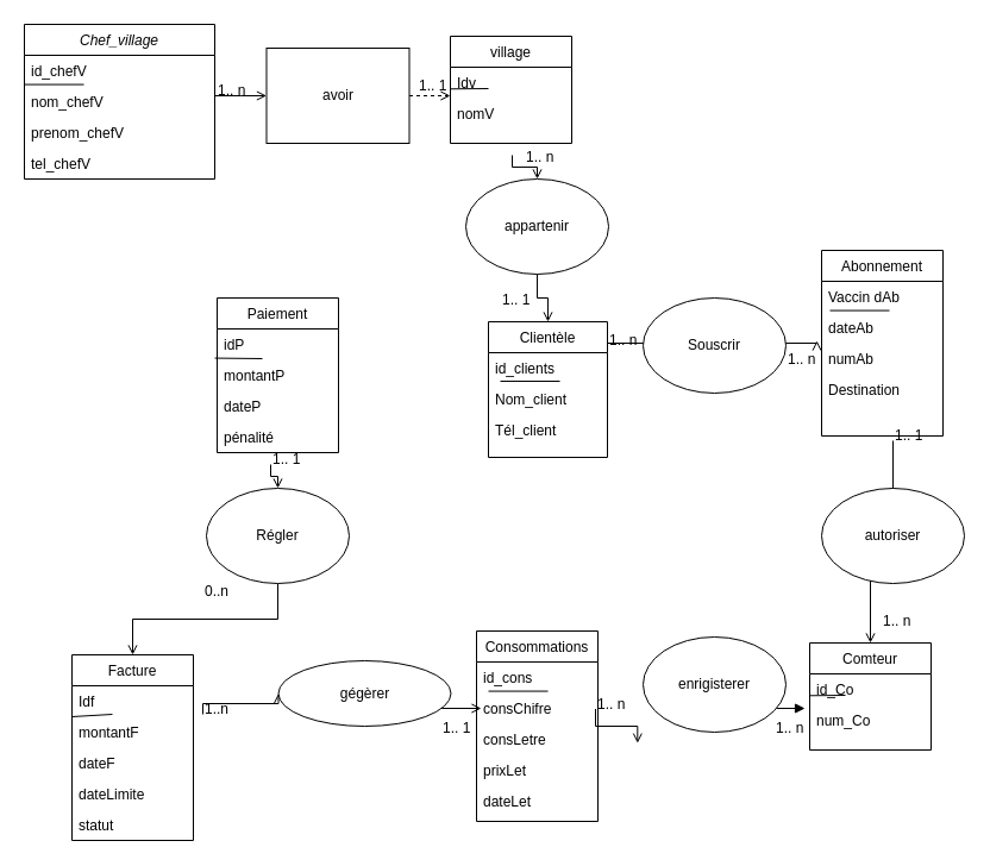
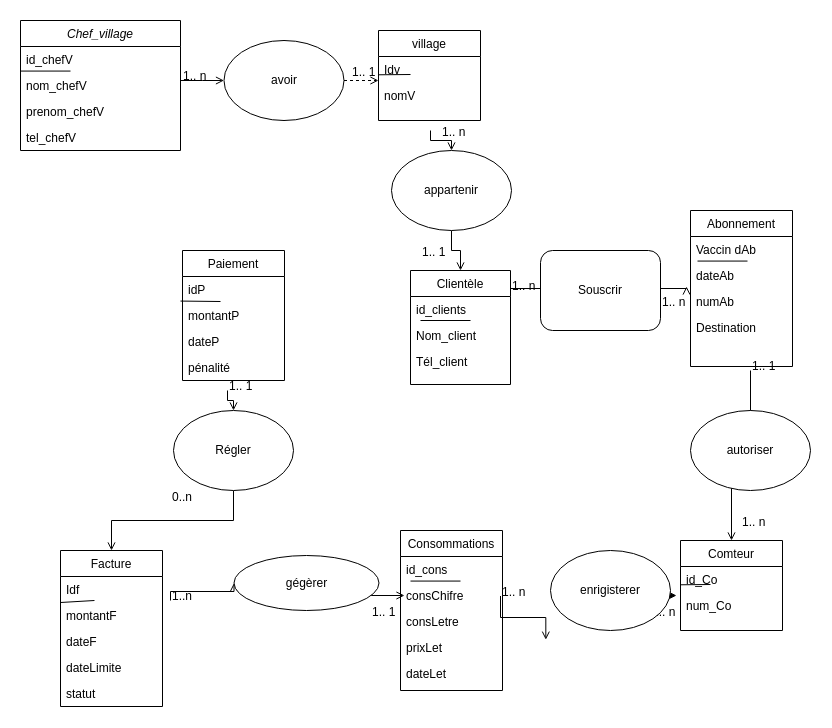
  <mxCell id="0" />
  <mxCell id="1" parent="0" />
  <mxCell id="2" value="Chef_village" style="swimlane;fontStyle=2;align=center;verticalAlign=top;childLayout=stackLayout;horizontal=1;startSize=26;horizontalStack=0;resizeParent=1;resizeLast=0;collapsible=1;marginBottom=0;rounded=0;shadow=0;strokeWidth=1;" parent="1" vertex="1"><mxGeometry x="20" y="20" width="160" height="130" as="geometry"><mxRectangle x="230" y="140" width="160" height="26" as="alternateBounds" /></mxGeometry></mxCell>
  <mxCell id="3" value="id_chefV" style="text;align=left;verticalAlign=top;spacingLeft=4;spacingRight=4;overflow=hidden;rotatable=0;points=[[0,0.5],[1,0.5]];portConstraint=eastwest;" parent="2" vertex="1"><mxGeometry y="26" width="160" height="26" as="geometry" /></mxCell>
  <mxCell id="4" value="" style="endArrow=none;html=1;rounded=0;" edge="1" parent="2"><mxGeometry width="50" height="50" relative="1" as="geometry"><mxPoint y="50.57" as="sourcePoint" /><mxPoint x="50" y="50.57" as="targetPoint" /></mxGeometry></mxCell>
  <mxCell id="5" value="nom_chefV" style="text;align=left;verticalAlign=top;spacingLeft=4;spacingRight=4;overflow=hidden;rotatable=0;points=[[0,0.5],[1,0.5]];portConstraint=eastwest;rounded=0;shadow=0;html=0;" parent="2" vertex="1"><mxGeometry y="52" width="160" height="26" as="geometry" /></mxCell>
  <mxCell id="6" value="prenom_chefV" style="text;align=left;verticalAlign=top;spacingLeft=4;spacingRight=4;overflow=hidden;rotatable=0;points=[[0,0.5],[1,0.5]];portConstraint=eastwest;rounded=0;shadow=0;html=0;" parent="2" vertex="1"><mxGeometry y="78" width="160" height="26" as="geometry" /></mxCell>
  <mxCell id="7" value="tel_chefV" style="text;align=left;verticalAlign=top;spacingLeft=4;spacingRight=4;overflow=hidden;rotatable=0;points=[[0,0.5],[1,0.5]];portConstraint=eastwest;rounded=0;shadow=0;html=0;" vertex="1" parent="2"><mxGeometry y="104" width="160" height="26" as="geometry" /></mxCell>
  <mxCell id="8" style="edgeStyle=orthogonalEdgeStyle;rounded=0;orthogonalLoop=1;jettySize=auto;html=1;exitX=1;exitY=0.5;exitDx=0;exitDy=0;" edge="1" parent="2" source="5" target="5"><mxGeometry relative="1" as="geometry" /></mxCell>
  <mxCell id="9" value="Clientèle" style="swimlane;fontStyle=0;align=center;verticalAlign=top;childLayout=stackLayout;horizontal=1;startSize=26;horizontalStack=0;resizeParent=1;resizeLast=0;collapsible=1;marginBottom=0;rounded=0;shadow=0;strokeWidth=1;" parent="1" vertex="1"><mxGeometry x="410" y="270" width="100" height="114" as="geometry"><mxRectangle x="340" y="380" width="170" height="26" as="alternateBounds" /></mxGeometry></mxCell>
  <mxCell id="10" value="id_clients" style="text;align=left;verticalAlign=top;spacingLeft=4;spacingRight=4;overflow=hidden;rotatable=0;points=[[0,0.5],[1,0.5]];portConstraint=eastwest;" parent="9" vertex="1"><mxGeometry y="26" width="100" height="26" as="geometry" /></mxCell>
  <mxCell id="11" value="" style="endArrow=none;html=1;rounded=0;" edge="1" parent="9"><mxGeometry width="50" height="50" relative="1" as="geometry"><mxPoint x="10" y="50" as="sourcePoint" /><mxPoint x="60" y="50" as="targetPoint" /></mxGeometry></mxCell>
  <mxCell id="12" value="Nom_client" style="text;align=left;verticalAlign=top;spacingLeft=4;spacingRight=4;overflow=hidden;rotatable=0;points=[[0,0.5],[1,0.5]];portConstraint=eastwest;" vertex="1" parent="9"><mxGeometry y="52" width="100" height="26" as="geometry" /></mxCell>
  <mxCell id="13" value="Tél_client" style="text;align=left;verticalAlign=top;spacingLeft=4;spacingRight=4;overflow=hidden;rotatable=0;points=[[0,0.5],[1,0.5]];portConstraint=eastwest;" vertex="1" parent="9"><mxGeometry y="78" width="100" height="26" as="geometry" /></mxCell>
  <mxCell id="14" value="village" style="swimlane;fontStyle=0;align=center;verticalAlign=top;childLayout=stackLayout;horizontal=1;startSize=26;horizontalStack=0;resizeParent=1;resizeLast=0;collapsible=1;marginBottom=0;rounded=0;shadow=0;strokeWidth=1;" parent="1" vertex="1"><mxGeometry x="378" y="30" width="102" height="90" as="geometry"><mxRectangle x="550" y="140" width="160" height="26" as="alternateBounds" /></mxGeometry></mxCell>
  <mxCell id="15" value="Idv" style="text;align=left;verticalAlign=top;spacingLeft=4;spacingRight=4;overflow=hidden;rotatable=0;points=[[0,0.5],[1,0.5]];portConstraint=eastwest;" parent="14" vertex="1"><mxGeometry y="26" width="102" height="26" as="geometry" /></mxCell>
  <mxCell id="16" value="" style="endArrow=none;html=1;rounded=0;" edge="1" parent="14"><mxGeometry width="50" height="50" relative="1" as="geometry"><mxPoint y="44.29" as="sourcePoint" /><mxPoint x="32" y="44" as="targetPoint" /></mxGeometry></mxCell>
  <mxCell id="17" value="nomV" style="text;align=left;verticalAlign=top;spacingLeft=4;spacingRight=4;overflow=hidden;rotatable=0;points=[[0,0.5],[1,0.5]];portConstraint=eastwest;rounded=0;shadow=0;html=0;" parent="14" vertex="1"><mxGeometry y="52" width="102" height="26" as="geometry" /></mxCell>
  <mxCell id="18" value="" style="endArrow=open;shadow=0;strokeWidth=1;rounded=0;curved=0;endFill=1;edgeStyle=elbowEdgeStyle;elbow=vertical;dashed=1;" parent="1" source="67" target="14" edge="1"><mxGeometry x="0.5" y="41" relative="1" as="geometry"><mxPoint x="250" y="122" as="sourcePoint" /><mxPoint x="410" y="122" as="targetPoint" /><mxPoint x="-40" y="32" as="offset" /></mxGeometry></mxCell>
  <mxCell id="19" value="" style="endArrow=open;shadow=0;strokeWidth=1;rounded=0;curved=0;endFill=1;edgeStyle=elbowEdgeStyle;elbow=vertical;entryX=-0.039;entryY=-0.077;entryDx=0;entryDy=0;entryPerimeter=0;" edge="1" parent="1" target="25"><mxGeometry x="0.5" y="41" relative="1" as="geometry"><mxPoint x="510" y="290" as="sourcePoint" /><mxPoint x="630" y="289" as="targetPoint" /><mxPoint x="-40" y="32" as="offset" /></mxGeometry></mxCell>
  <mxCell id="20" value="1.. n" style="resizable=0;align=left;verticalAlign=bottom;labelBackgroundColor=none;fontSize=12;" connectable="0" vertex="1" parent="19"><mxGeometry x="-1" relative="1" as="geometry"><mxPoint y="4" as="offset" /></mxGeometry></mxCell>
  <mxCell id="21" value="Abonnement" style="swimlane;fontStyle=0;align=center;verticalAlign=top;childLayout=stackLayout;horizontal=1;startSize=26;horizontalStack=0;resizeParent=1;resizeLast=0;collapsible=1;marginBottom=0;rounded=0;shadow=0;strokeWidth=1;" vertex="1" parent="1"><mxGeometry x="690" y="210" width="102" height="156" as="geometry"><mxRectangle x="550" y="140" width="160" height="26" as="alternateBounds" /></mxGeometry></mxCell>
  <mxCell id="22" value="Vaccin dAb" style="text;align=left;verticalAlign=top;spacingLeft=4;spacingRight=4;overflow=hidden;rotatable=0;points=[[0,0.5],[1,0.5]];portConstraint=eastwest;" vertex="1" parent="21"><mxGeometry y="26" width="102" height="26" as="geometry" /></mxCell>
  <mxCell id="23" value="" style="endArrow=none;html=1;rounded=0;" edge="1" parent="21"><mxGeometry width="50" height="50" relative="1" as="geometry"><mxPoint x="7" y="50.57" as="sourcePoint" /><mxPoint x="57" y="50.57" as="targetPoint" /></mxGeometry></mxCell>
  <mxCell id="24" value="dateAb" style="text;align=left;verticalAlign=top;spacingLeft=4;spacingRight=4;overflow=hidden;rotatable=0;points=[[0,0.5],[1,0.5]];portConstraint=eastwest;rounded=0;shadow=0;html=0;" vertex="1" parent="21"><mxGeometry y="52" width="102" height="26" as="geometry" /></mxCell>
  <mxCell id="25" value="numAb" style="text;align=left;verticalAlign=top;spacingLeft=4;spacingRight=4;overflow=hidden;rotatable=0;points=[[0,0.5],[1,0.5]];portConstraint=eastwest;rounded=0;shadow=0;html=0;" vertex="1" parent="21"><mxGeometry y="78" width="102" height="26" as="geometry" /></mxCell>
  <mxCell id="26" value="Destination" style="text;align=left;verticalAlign=top;spacingLeft=4;spacingRight=4;overflow=hidden;rotatable=0;points=[[0,0.5],[1,0.5]];portConstraint=eastwest;rounded=0;shadow=0;html=0;" vertex="1" parent="21"><mxGeometry y="104" width="102" height="26" as="geometry" /></mxCell>
  <mxCell id="27" value="" style="endArrow=open;shadow=0;strokeWidth=1;rounded=0;curved=0;endFill=1;edgeStyle=elbowEdgeStyle;elbow=vertical;entryX=0.5;entryY=0;entryDx=0;entryDy=0;" edge="1" parent="1" source="81" target="9"><mxGeometry x="0.5" y="41" relative="1" as="geometry"><mxPoint x="430" y="130" as="sourcePoint" /><mxPoint x="390" y="180" as="targetPoint" /><mxPoint x="-40" y="32" as="offset" /></mxGeometry></mxCell>
  <mxCell id="28" value="Comteur" style="swimlane;fontStyle=0;align=center;verticalAlign=top;childLayout=stackLayout;horizontal=1;startSize=26;horizontalStack=0;resizeParent=1;resizeLast=0;collapsible=1;marginBottom=0;rounded=0;shadow=0;strokeWidth=1;" vertex="1" parent="1"><mxGeometry x="680" y="540" width="102" height="90" as="geometry"><mxRectangle x="550" y="140" width="160" height="26" as="alternateBounds" /></mxGeometry></mxCell>
  <mxCell id="29" value="id_Co" style="text;align=left;verticalAlign=top;spacingLeft=4;spacingRight=4;overflow=hidden;rotatable=0;points=[[0,0.5],[1,0.5]];portConstraint=eastwest;" vertex="1" parent="28"><mxGeometry y="26" width="102" height="26" as="geometry" /></mxCell>
  <mxCell id="30" value="" style="endArrow=none;html=1;rounded=0;" edge="1" parent="28"><mxGeometry width="50" height="50" relative="1" as="geometry"><mxPoint y="44.29" as="sourcePoint" /><mxPoint x="30" y="44" as="targetPoint" /></mxGeometry></mxCell>
  <mxCell id="31" value="num_Co" style="text;align=left;verticalAlign=top;spacingLeft=4;spacingRight=4;overflow=hidden;rotatable=0;points=[[0,0.5],[1,0.5]];portConstraint=eastwest;rounded=0;shadow=0;html=0;" vertex="1" parent="28"><mxGeometry y="52" width="102" height="26" as="geometry" /></mxCell>
  <mxCell id="32" value="" style="endArrow=open;shadow=0;strokeWidth=1;rounded=0;curved=0;endFill=1;edgeStyle=elbowEdgeStyle;elbow=vertical;entryX=0.5;entryY=0;entryDx=0;entryDy=0;" edge="1" parent="1" target="28"><mxGeometry x="0.5" y="41" relative="1" as="geometry"><mxPoint x="750" y="370" as="sourcePoint" /><mxPoint x="670" y="530" as="targetPoint" /><mxPoint x="-40" y="32" as="offset" /><Array as="points"><mxPoint x="650" y="450" /></Array></mxGeometry></mxCell>
  <mxCell id="33" value="1.. 1" style="resizable=0;align=left;verticalAlign=bottom;labelBackgroundColor=none;fontSize=12;" connectable="0" vertex="1" parent="32"><mxGeometry x="-1" relative="1" as="geometry"><mxPoint y="4" as="offset" /></mxGeometry></mxCell>
  <mxCell id="34" value="Consommations" style="swimlane;fontStyle=0;align=center;verticalAlign=top;childLayout=stackLayout;horizontal=1;startSize=26;horizontalStack=0;resizeParent=1;resizeLast=0;collapsible=1;marginBottom=0;rounded=0;shadow=0;strokeWidth=1;" vertex="1" parent="1"><mxGeometry x="400" y="530" width="102" height="160" as="geometry"><mxRectangle x="550" y="140" width="160" height="26" as="alternateBounds" /></mxGeometry></mxCell>
  <mxCell id="35" value="id_cons" style="text;align=left;verticalAlign=top;spacingLeft=4;spacingRight=4;overflow=hidden;rotatable=0;points=[[0,0.5],[1,0.5]];portConstraint=eastwest;" vertex="1" parent="34"><mxGeometry y="26" width="102" height="26" as="geometry" /></mxCell>
  <mxCell id="36" value="" style="endArrow=none;html=1;rounded=0;" edge="1" parent="34"><mxGeometry width="50" height="50" relative="1" as="geometry"><mxPoint x="10" y="50.57" as="sourcePoint" /><mxPoint x="60" y="50.57" as="targetPoint" /></mxGeometry></mxCell>
  <mxCell id="37" value="consChifre" style="text;align=left;verticalAlign=top;spacingLeft=4;spacingRight=4;overflow=hidden;rotatable=0;points=[[0,0.5],[1,0.5]];portConstraint=eastwest;rounded=0;shadow=0;html=0;" vertex="1" parent="34"><mxGeometry y="52" width="102" height="26" as="geometry" /></mxCell>
  <mxCell id="38" value="consLetre" style="text;align=left;verticalAlign=top;spacingLeft=4;spacingRight=4;overflow=hidden;rotatable=0;points=[[0,0.5],[1,0.5]];portConstraint=eastwest;rounded=0;shadow=0;html=0;" vertex="1" parent="34"><mxGeometry y="78" width="102" height="26" as="geometry" /></mxCell>
  <mxCell id="39" value="prixLet&#10;" style="text;align=left;verticalAlign=top;spacingLeft=4;spacingRight=4;overflow=hidden;rotatable=0;points=[[0,0.5],[1,0.5]];portConstraint=eastwest;rounded=0;shadow=0;html=0;" vertex="1" parent="34"><mxGeometry y="104" width="102" height="26" as="geometry" /></mxCell>
  <mxCell id="40" value="dateLet" style="text;align=left;verticalAlign=top;spacingLeft=4;spacingRight=4;overflow=hidden;rotatable=0;points=[[0,0.5],[1,0.5]];portConstraint=eastwest;rounded=0;shadow=0;html=0;" vertex="1" parent="34"><mxGeometry y="130" width="102" height="26" as="geometry" /></mxCell>
  <mxCell id="41" value="" style="endArrow=block;shadow=0;strokeWidth=1;rounded=0;curved=0;endFill=1;edgeStyle=elbowEdgeStyle;elbow=vertical;entryX=-0.039;entryY=1.115;entryDx=0;entryDy=0;entryPerimeter=0;" edge="1" parent="1" source="78" target="29"><mxGeometry x="0.5" y="41" relative="1" as="geometry"><mxPoint x="500" y="595.5" as="sourcePoint" /><mxPoint x="620" y="594.5" as="targetPoint" /><mxPoint x="-40" y="32" as="offset" /></mxGeometry></mxCell>
  <mxCell id="42" value="Facture" style="swimlane;fontStyle=0;align=center;verticalAlign=top;childLayout=stackLayout;horizontal=1;startSize=26;horizontalStack=0;resizeParent=1;resizeLast=0;collapsible=1;marginBottom=0;rounded=0;shadow=0;strokeWidth=1;" vertex="1" parent="1"><mxGeometry x="60" y="550" width="102" height="156" as="geometry"><mxRectangle x="550" y="140" width="160" height="26" as="alternateBounds" /></mxGeometry></mxCell>
  <mxCell id="43" value="Idf" style="text;align=left;verticalAlign=top;spacingLeft=4;spacingRight=4;overflow=hidden;rotatable=0;points=[[0,0.5],[1,0.5]];portConstraint=eastwest;" vertex="1" parent="42"><mxGeometry y="26" width="102" height="26" as="geometry" /></mxCell>
  <mxCell id="44" value="" style="endArrow=none;html=1;rounded=0;entryX=0.333;entryY=-0.077;entryDx=0;entryDy=0;entryPerimeter=0;" edge="1" parent="42" target="45"><mxGeometry width="50" height="50" relative="1" as="geometry"><mxPoint y="52" as="sourcePoint" /><mxPoint x="50" y="52" as="targetPoint" /></mxGeometry></mxCell>
  <mxCell id="45" value="montantF" style="text;align=left;verticalAlign=top;spacingLeft=4;spacingRight=4;overflow=hidden;rotatable=0;points=[[0,0.5],[1,0.5]];portConstraint=eastwest;rounded=0;shadow=0;html=0;" vertex="1" parent="42"><mxGeometry y="52" width="102" height="26" as="geometry" /></mxCell>
  <mxCell id="46" value="dateF" style="text;align=left;verticalAlign=top;spacingLeft=4;spacingRight=4;overflow=hidden;rotatable=0;points=[[0,0.5],[1,0.5]];portConstraint=eastwest;rounded=0;shadow=0;html=0;" vertex="1" parent="42"><mxGeometry y="78" width="102" height="26" as="geometry" /></mxCell>
  <mxCell id="47" value="dateLimite" style="text;align=left;verticalAlign=top;spacingLeft=4;spacingRight=4;overflow=hidden;rotatable=0;points=[[0,0.5],[1,0.5]];portConstraint=eastwest;rounded=0;shadow=0;html=0;" vertex="1" parent="42"><mxGeometry y="104" width="102" height="26" as="geometry" /></mxCell>
  <mxCell id="48" value="statut" style="text;align=left;verticalAlign=top;spacingLeft=4;spacingRight=4;overflow=hidden;rotatable=0;points=[[0,0.5],[1,0.5]];portConstraint=eastwest;rounded=0;shadow=0;html=0;" vertex="1" parent="42"><mxGeometry y="130" width="102" height="26" as="geometry" /></mxCell>
  <mxCell id="49" value="" style="endArrow=open;shadow=0;strokeWidth=1;rounded=0;curved=0;endFill=1;edgeStyle=elbowEdgeStyle;elbow=vertical;entryX=0;entryY=0.5;entryDx=0;entryDy=0;" edge="1" parent="1" source="75"><mxGeometry x="0.5" y="41" relative="1" as="geometry"><mxPoint x="170" y="600" as="sourcePoint" /><mxPoint x="404" y="594.5" as="targetPoint" /><mxPoint x="-40" y="32" as="offset" /></mxGeometry></mxCell>
  <mxCell id="50" value="Paiement" style="swimlane;fontStyle=0;align=center;verticalAlign=top;childLayout=stackLayout;horizontal=1;startSize=26;horizontalStack=0;resizeParent=1;resizeLast=0;collapsible=1;marginBottom=0;rounded=0;shadow=0;strokeWidth=1;" vertex="1" parent="1"><mxGeometry x="182" y="250" width="102" height="130" as="geometry"><mxRectangle x="550" y="140" width="160" height="26" as="alternateBounds" /></mxGeometry></mxCell>
  <mxCell id="51" value="idP" style="text;align=left;verticalAlign=top;spacingLeft=4;spacingRight=4;overflow=hidden;rotatable=0;points=[[0,0.5],[1,0.5]];portConstraint=eastwest;" vertex="1" parent="50"><mxGeometry y="26" width="102" height="26" as="geometry" /></mxCell>
  <mxCell id="52" value="" style="endArrow=none;html=1;rounded=0;" edge="1" parent="50"><mxGeometry width="50" height="50" relative="1" as="geometry"><mxPoint x="-2" y="50.57" as="sourcePoint" /><mxPoint x="38" y="51" as="targetPoint" /></mxGeometry></mxCell>
  <mxCell id="53" value="montantP" style="text;align=left;verticalAlign=top;spacingLeft=4;spacingRight=4;overflow=hidden;rotatable=0;points=[[0,0.5],[1,0.5]];portConstraint=eastwest;rounded=0;shadow=0;html=0;" vertex="1" parent="50"><mxGeometry y="52" width="102" height="26" as="geometry" /></mxCell>
  <mxCell id="54" value="dateP" style="text;align=left;verticalAlign=top;spacingLeft=4;spacingRight=4;overflow=hidden;rotatable=0;points=[[0,0.5],[1,0.5]];portConstraint=eastwest;rounded=0;shadow=0;html=0;" vertex="1" parent="50"><mxGeometry y="78" width="102" height="26" as="geometry" /></mxCell>
  <mxCell id="55" value="pénalité" style="text;align=left;verticalAlign=top;spacingLeft=4;spacingRight=4;overflow=hidden;rotatable=0;points=[[0,0.5],[1,0.5]];portConstraint=eastwest;rounded=0;shadow=0;html=0;" vertex="1" parent="50"><mxGeometry y="104" width="102" height="26" as="geometry" /></mxCell>
  <mxCell id="56" value="" style="endArrow=open;shadow=0;strokeWidth=1;rounded=0;curved=0;endFill=1;edgeStyle=elbowEdgeStyle;elbow=vertical;entryX=0.5;entryY=0;entryDx=0;entryDy=0;" edge="1" parent="1" source="72" target="42"><mxGeometry x="0.5" y="41" relative="1" as="geometry"><mxPoint x="227" y="390" as="sourcePoint" /><mxPoint x="182" y="594.5" as="targetPoint" /><mxPoint x="-40" y="32" as="offset" /></mxGeometry></mxCell>
  <mxCell id="57" value="" style="endArrow=open;shadow=0;strokeWidth=1;rounded=0;curved=0;endFill=1;edgeStyle=elbowEdgeStyle;elbow=vertical;" edge="1" parent="1" source="2" target="67"><mxGeometry x="0.5" y="41" relative="1" as="geometry"><mxPoint x="250" y="85" as="sourcePoint" /><mxPoint x="378" y="85" as="targetPoint" /><mxPoint x="-40" y="32" as="offset" /></mxGeometry></mxCell>
  <mxCell id="58" value="1.. n" style="resizable=0;align=left;verticalAlign=bottom;labelBackgroundColor=none;fontSize=12;" connectable="0" vertex="1" parent="57"><mxGeometry x="-1" relative="1" as="geometry"><mxPoint x="1" y="4" as="offset" /></mxGeometry></mxCell>
  <mxCell id="59" value="1.. 1" style="resizable=0;align=left;verticalAlign=bottom;labelBackgroundColor=none;fontSize=12;" connectable="0" vertex="1" parent="57"><mxGeometry x="-1" relative="1" as="geometry"><mxPoint x="190" y="540" as="offset" /></mxGeometry></mxCell>
  <mxCell id="60" value="1.. n" style="resizable=0;align=left;verticalAlign=bottom;labelBackgroundColor=none;fontSize=12;" connectable="0" vertex="1" parent="57"><mxGeometry x="-1" relative="1" as="geometry"><mxPoint x="470" y="540" as="offset" /></mxGeometry></mxCell>
  <mxCell id="61" value="1.. n" style="resizable=0;align=left;verticalAlign=bottom;labelBackgroundColor=none;fontSize=12;" connectable="0" vertex="1" parent="57"><mxGeometry x="-1" relative="1" as="geometry"><mxPoint x="560" y="450" as="offset" /></mxGeometry></mxCell>
  <mxCell id="62" value="1.. n" style="resizable=0;align=left;verticalAlign=bottom;labelBackgroundColor=none;fontSize=12;" connectable="0" vertex="1" parent="57"><mxGeometry x="-1" relative="1" as="geometry"><mxPoint x="480" y="230" as="offset" /></mxGeometry></mxCell>
  <mxCell id="63" value="1.. 1" style="resizable=0;align=left;verticalAlign=bottom;labelBackgroundColor=none;fontSize=12;" connectable="0" vertex="1" parent="57"><mxGeometry x="-1" relative="1" as="geometry"><mxPoint x="240" y="180" as="offset" /></mxGeometry></mxCell>
  <mxCell id="64" value="1.. 1" style="resizable=0;align=left;verticalAlign=bottom;labelBackgroundColor=none;fontSize=12;" connectable="0" vertex="1" parent="57"><mxGeometry x="-1" relative="1" as="geometry"><mxPoint x="100" y="25" as="offset" /></mxGeometry></mxCell>
  <mxCell id="65" value="0..n" style="resizable=0;align=left;verticalAlign=bottom;labelBackgroundColor=none;fontSize=12;" connectable="0" vertex="1" parent="57"><mxGeometry x="-1" relative="1" as="geometry"><mxPoint x="-10" y="425" as="offset" /></mxGeometry></mxCell>
  <mxCell id="66" value="1.. 1" style="resizable=0;align=left;verticalAlign=bottom;labelBackgroundColor=none;fontSize=12;" connectable="0" vertex="1" parent="57"><mxGeometry x="-1" relative="1" as="geometry"><mxPoint x="170" as="offset" /></mxGeometry></mxCell>
- <mxCell id="67" value="avoir" style="whiteSpace=wrap;html=1;rounded=0;" vertex="1" parent="1"><mxGeometry x="223.5" y="40" width="120" height="80" as="geometry" /></mxCell>
+ <mxCell id="67" value="avoir" style="ellipse;whiteSpace=wrap;html=1;" vertex="1" parent="1"><mxGeometry x="223.5" y="40" width="120" height="80" as="geometry" /></mxCell>
  <mxCell id="68" value="autoriser" style="ellipse;whiteSpace=wrap;html=1;" vertex="1" parent="1"><mxGeometry x="690" y="410" width="120" height="80" as="geometry" /></mxCell>
- <mxCell id="69" value="Souscrir" style="ellipse;whiteSpace=wrap;html=1;" vertex="1" parent="1"><mxGeometry x="540" y="250" width="120" height="80" as="geometry" /></mxCell>
+ <mxCell id="69" value="Souscrir" style="whiteSpace=wrap;html=1;rounded=1;" vertex="1" parent="1"><mxGeometry x="540" y="250" width="120" height="80" as="geometry" /></mxCell>
  <mxCell id="70" value="" style="endArrow=open;shadow=0;strokeWidth=1;rounded=0;curved=0;endFill=1;edgeStyle=elbowEdgeStyle;elbow=vertical;entryX=0.5;entryY=0;entryDx=0;entryDy=0;" edge="1" parent="1" target="72"><mxGeometry x="0.5" y="41" relative="1" as="geometry"><mxPoint x="227" y="390" as="sourcePoint" /><mxPoint x="233" y="530" as="targetPoint" /><mxPoint x="-40" y="32" as="offset" /></mxGeometry></mxCell>
  <mxCell id="71" value="1.. 1" style="resizable=0;align=left;verticalAlign=bottom;labelBackgroundColor=none;fontSize=12;" connectable="0" vertex="1" parent="70"><mxGeometry x="-1" relative="1" as="geometry"><mxPoint y="4" as="offset" /></mxGeometry></mxCell>
  <mxCell id="72" value="Régler" style="ellipse;whiteSpace=wrap;html=1;" vertex="1" parent="1"><mxGeometry x="173" y="410" width="120" height="80" as="geometry" /></mxCell>
  <mxCell id="73" value="" style="endArrow=open;shadow=0;strokeWidth=1;rounded=0;curved=0;endFill=1;edgeStyle=elbowEdgeStyle;elbow=vertical;entryX=0;entryY=0.5;entryDx=0;entryDy=0;" edge="1" parent="1" target="75"><mxGeometry x="0.5" y="41" relative="1" as="geometry"><mxPoint x="170" y="600" as="sourcePoint" /><mxPoint x="404" y="594.5" as="targetPoint" /><mxPoint x="-40" y="32" as="offset" /></mxGeometry></mxCell>
  <mxCell id="74" value="1..n" style="resizable=0;align=left;verticalAlign=bottom;labelBackgroundColor=none;fontSize=12;" connectable="0" vertex="1" parent="73"><mxGeometry x="-1" relative="1" as="geometry"><mxPoint y="4" as="offset" /></mxGeometry></mxCell>
  <mxCell id="75" value="gégèrer" style="ellipse;whiteSpace=wrap;html=1;" vertex="1" parent="1"><mxGeometry x="233.5" y="555" width="145" height="55" as="geometry" /></mxCell>
  <mxCell id="76" value="" style="endArrow=open;shadow=0;strokeWidth=1;rounded=0;curved=0;endFill=1;edgeStyle=elbowEdgeStyle;elbow=vertical;entryX=-0.039;entryY=1.115;entryDx=0;entryDy=0;entryPerimeter=0;" edge="1" parent="1" target="78"><mxGeometry x="0.5" y="41" relative="1" as="geometry"><mxPoint x="500" y="595.5" as="sourcePoint" /><mxPoint x="676" y="595" as="targetPoint" /><mxPoint x="-40" y="32" as="offset" /></mxGeometry></mxCell>
  <mxCell id="77" value="1.. n" style="resizable=0;align=left;verticalAlign=bottom;labelBackgroundColor=none;fontSize=12;" connectable="0" vertex="1" parent="76"><mxGeometry x="-1" relative="1" as="geometry"><mxPoint y="4" as="offset" /></mxGeometry></mxCell>
- <mxCell id="78" value="enrigisterer" style="ellipse;whiteSpace=wrap;html=1;" vertex="1" parent="1"><mxGeometry x="540" y="535" width="120" height="80" as="geometry" /></mxCell>
+ <mxCell id="78" value="enrigisterer" style="ellipse;whiteSpace=wrap;html=1;" vertex="1" parent="1"><mxGeometry x="550" y="550" width="120" height="80" as="geometry" /></mxCell>
  <mxCell id="79" value="" style="endArrow=open;shadow=0;strokeWidth=1;rounded=0;curved=0;endFill=1;edgeStyle=elbowEdgeStyle;elbow=vertical;entryX=0.5;entryY=0;entryDx=0;entryDy=0;" edge="1" parent="1" target="81"><mxGeometry x="0.5" y="41" relative="1" as="geometry"><mxPoint x="430" y="130" as="sourcePoint" /><mxPoint x="460" y="270" as="targetPoint" /><mxPoint x="-40" y="32" as="offset" /></mxGeometry></mxCell>
  <mxCell id="80" value="1.. n" style="resizable=0;align=left;verticalAlign=bottom;labelBackgroundColor=none;fontSize=12;" connectable="0" vertex="1" parent="79"><mxGeometry x="-1" relative="1" as="geometry"><mxPoint x="10" y="10" as="offset" /></mxGeometry></mxCell>
  <mxCell id="81" value="appartenir" style="ellipse;whiteSpace=wrap;html=1;" vertex="1" parent="1"><mxGeometry x="391" y="150" width="120" height="80" as="geometry" /></mxCell>
